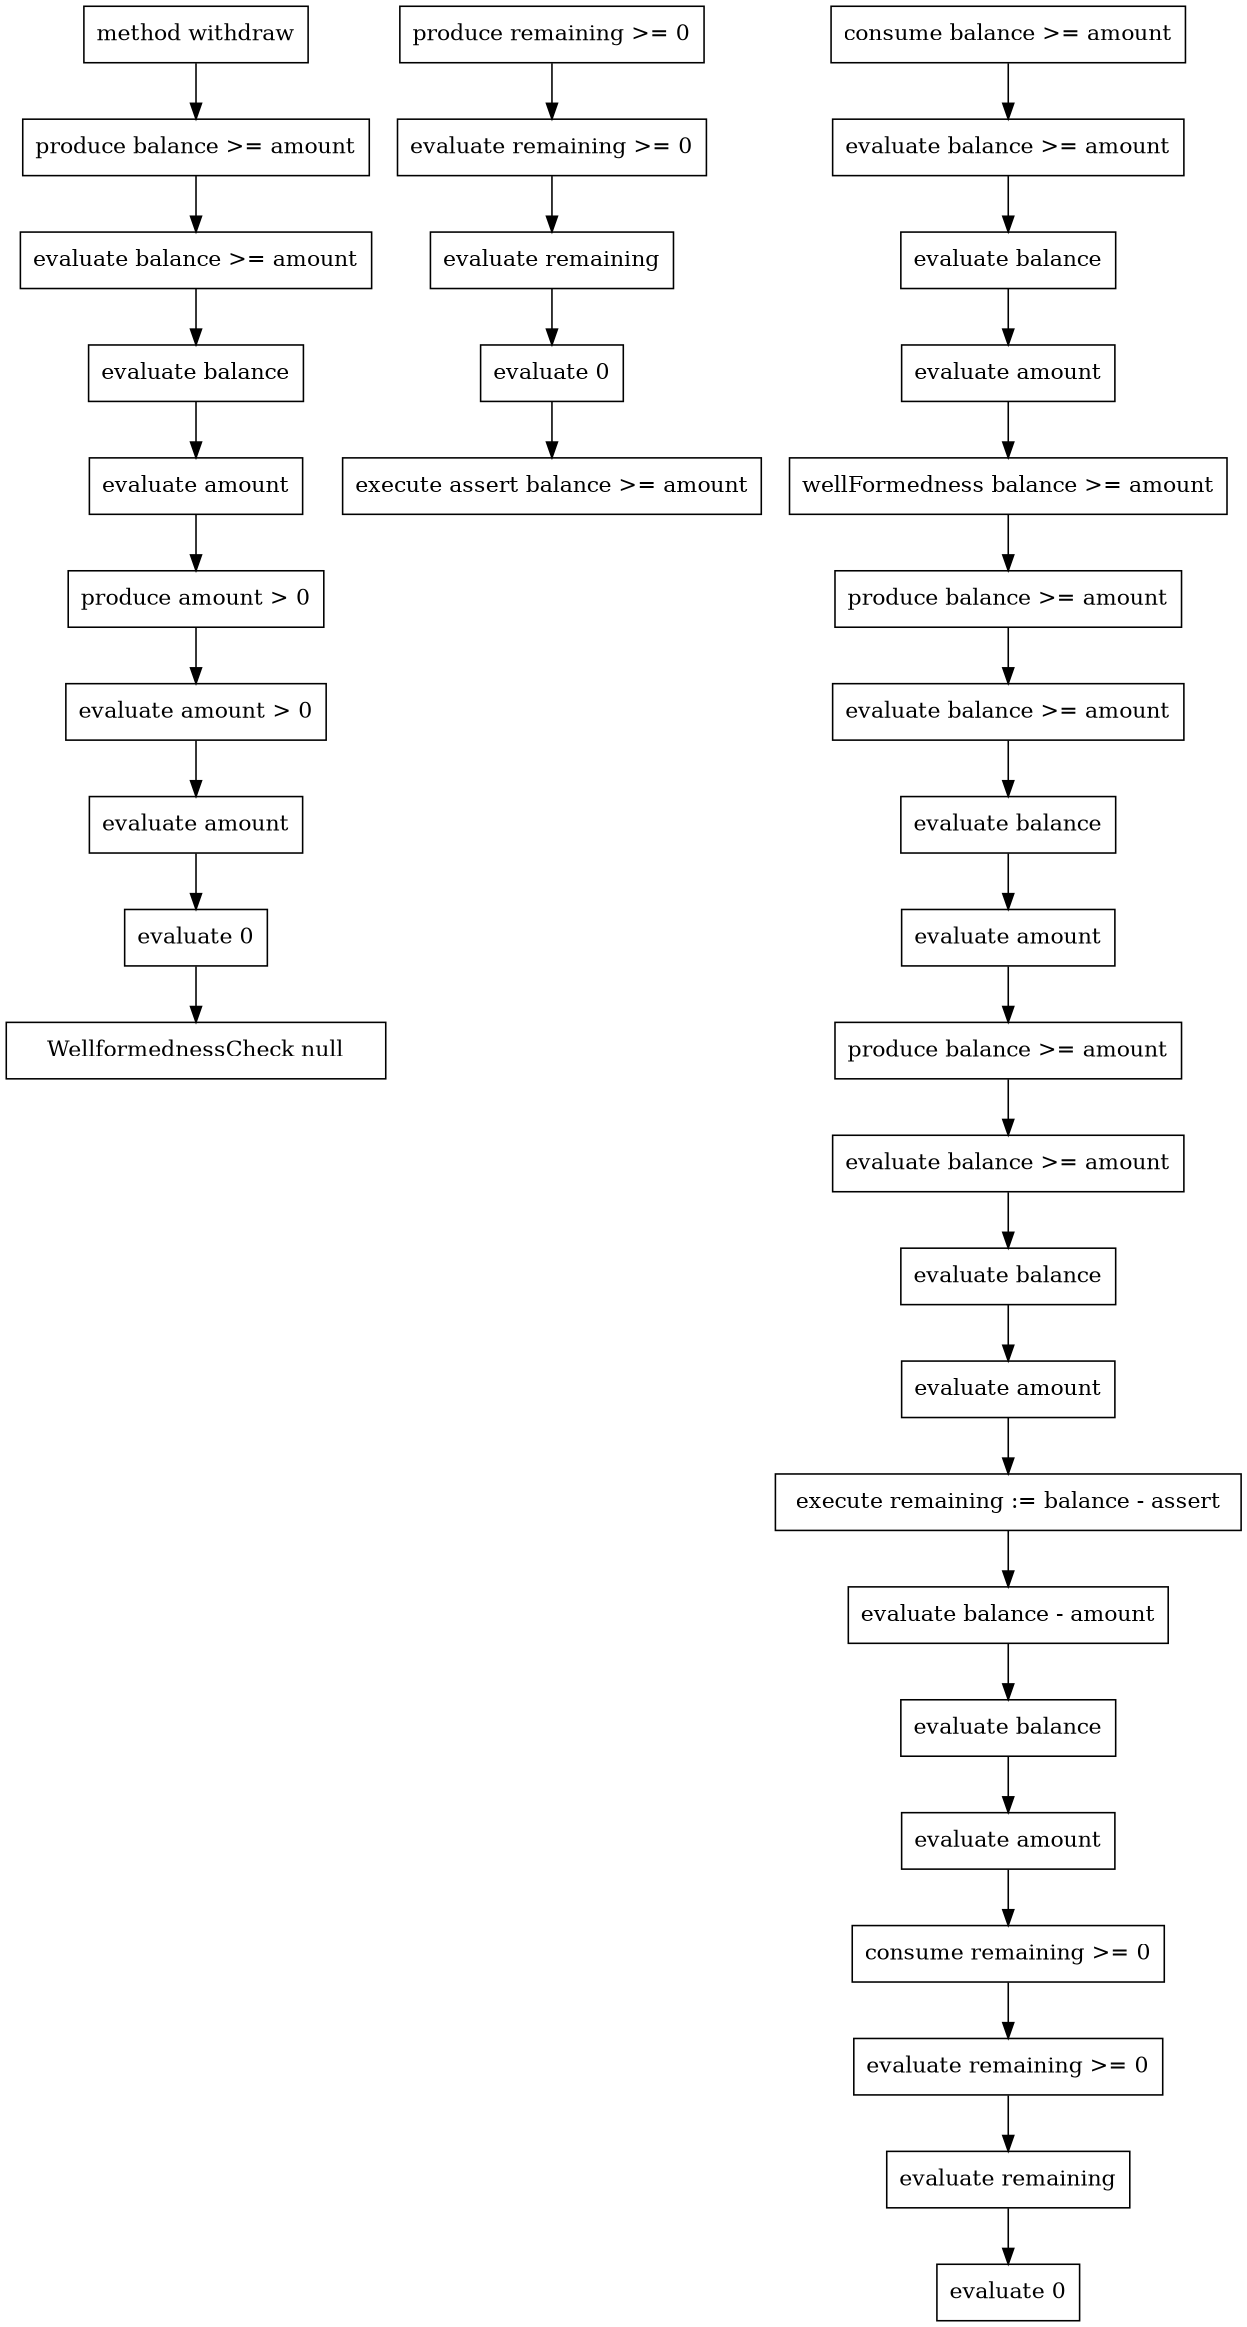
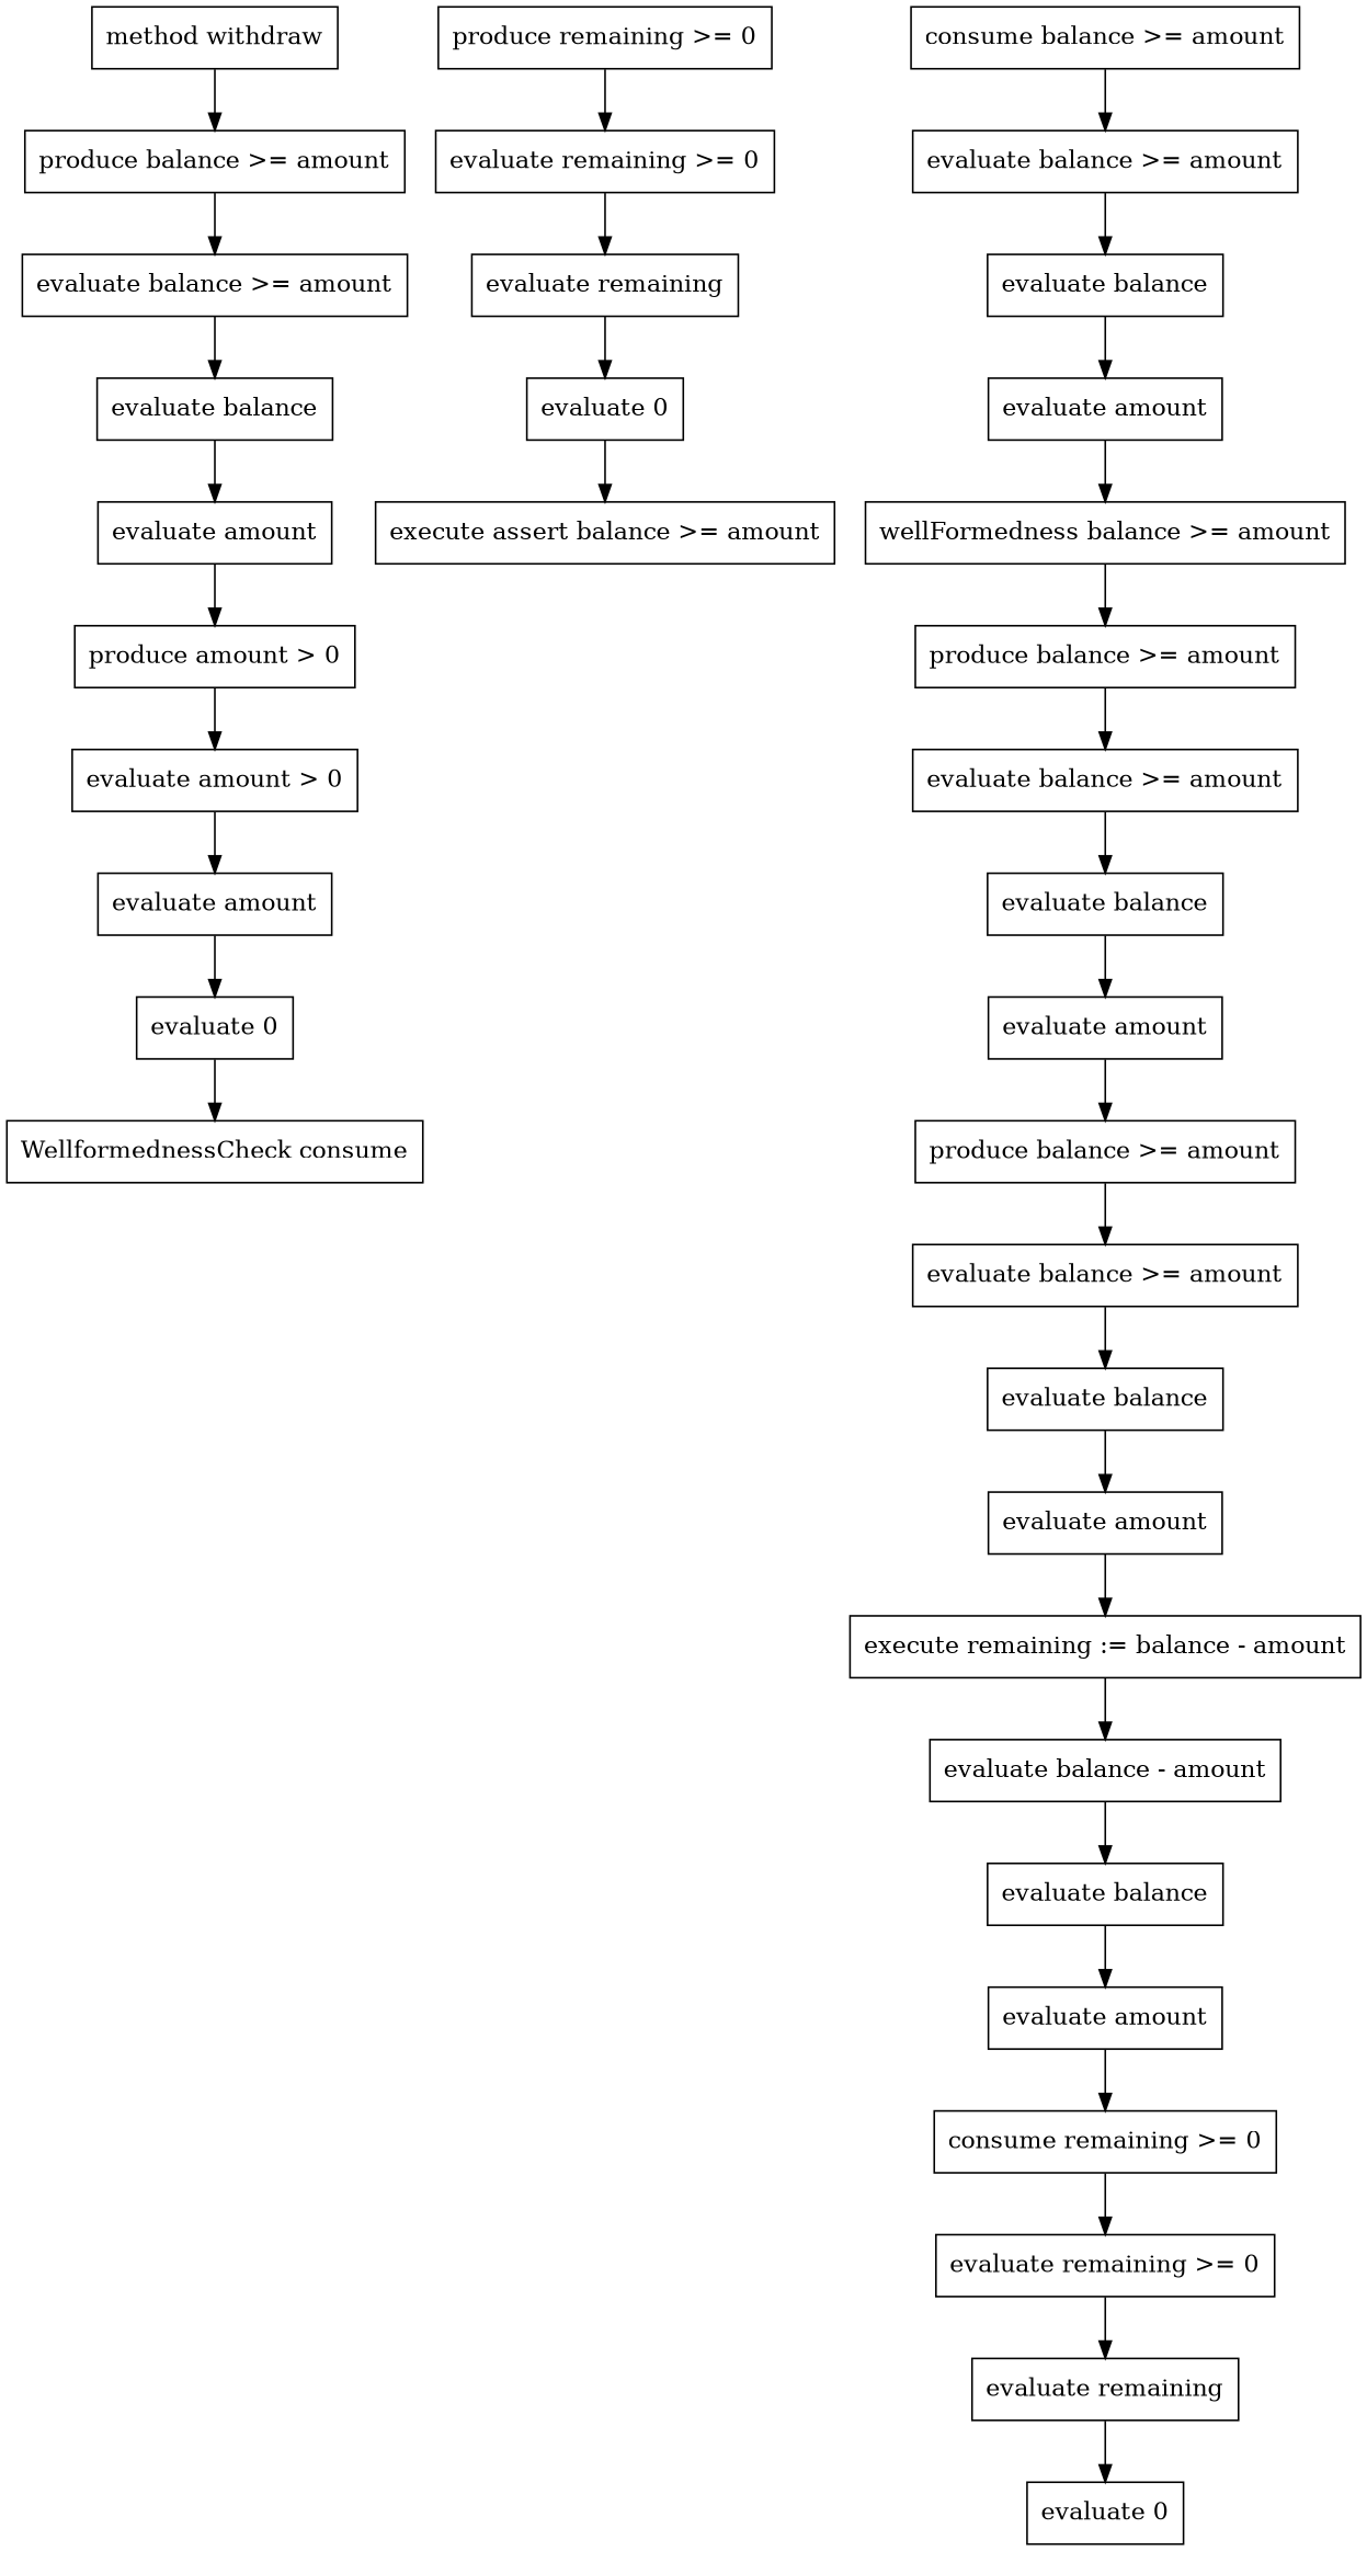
  digraph {
    node [shape=rectangle]
    n1 [label="method withdraw"]
    n2 [label="produce balance >= amount"]
    n3 [label="evaluate balance >= amount"]
    n4 [label="evaluate balance"]
    n5 [label="evaluate amount"]
    n6 [label="produce amount > 0"]
    n7 [label="evaluate amount > 0"]
    n8 [label="evaluate amount"]
    n9 [label="evaluate 0"]
-   n10 [label="WellformednessCheck null"]
+   n10 [label="WellformednessCheck consume"]
    n11 [label="produce remaining >= 0"]
    n12 [label="evaluate remaining >= 0"]
    n13 [label="evaluate remaining"]
    n14 [label="evaluate 0"]
    n15 [label="execute assert balance >= amount"]
    n16 [label="consume balance >= amount"]
    n17 [label="evaluate balance >= amount"]
    n18 [label="evaluate balance"]
    n19 [label="evaluate amount"]
    n20 [label="wellFormedness balance >= amount"]
    n21 [label="produce balance >= amount"]
    n22 [label="evaluate balance >= amount"]
    n23 [label="evaluate balance"]
    n24 [label="evaluate amount"]
    n25 [label="produce balance >= amount"]
    n26 [label="evaluate balance >= amount"]
    n27 [label="evaluate balance"]
    n28 [label="evaluate amount"]
-   n29 [label="execute remaining := balance - assert"]
+   n29 [label="execute remaining := balance - amount"]
    n30 [label="evaluate balance - amount"]
    n31 [label="evaluate balance"]
    n32 [label="evaluate amount"]
    n33 [label="consume remaining >= 0"]
    n34 [label="evaluate remaining >= 0"]
    n35 [label="evaluate remaining"]
    n36 [label="evaluate 0"]
    n1 -> n2
    n2 -> n3
    n3 -> n4
    n4 -> n5
    n5 -> n6
    n6 -> n7
    n7 -> n8
    n8 -> n9
    n9 -> n10
    n11 -> n12
    n12 -> n13
    n13 -> n14
    n14 -> n15
    n16 -> n17
    n17 -> n18
    n18 -> n19
    n19 -> n20
    n20 -> n21
    n21 -> n22
    n22 -> n23
    n23 -> n24
    n24 -> n25
    n25 -> n26
    n26 -> n27
    n27 -> n28
    n28 -> n29
    n29 -> n30
    n30 -> n31
    n31 -> n32
    n32 -> n33
    n33 -> n34
    n34 -> n35
    n35 -> n36
  }
